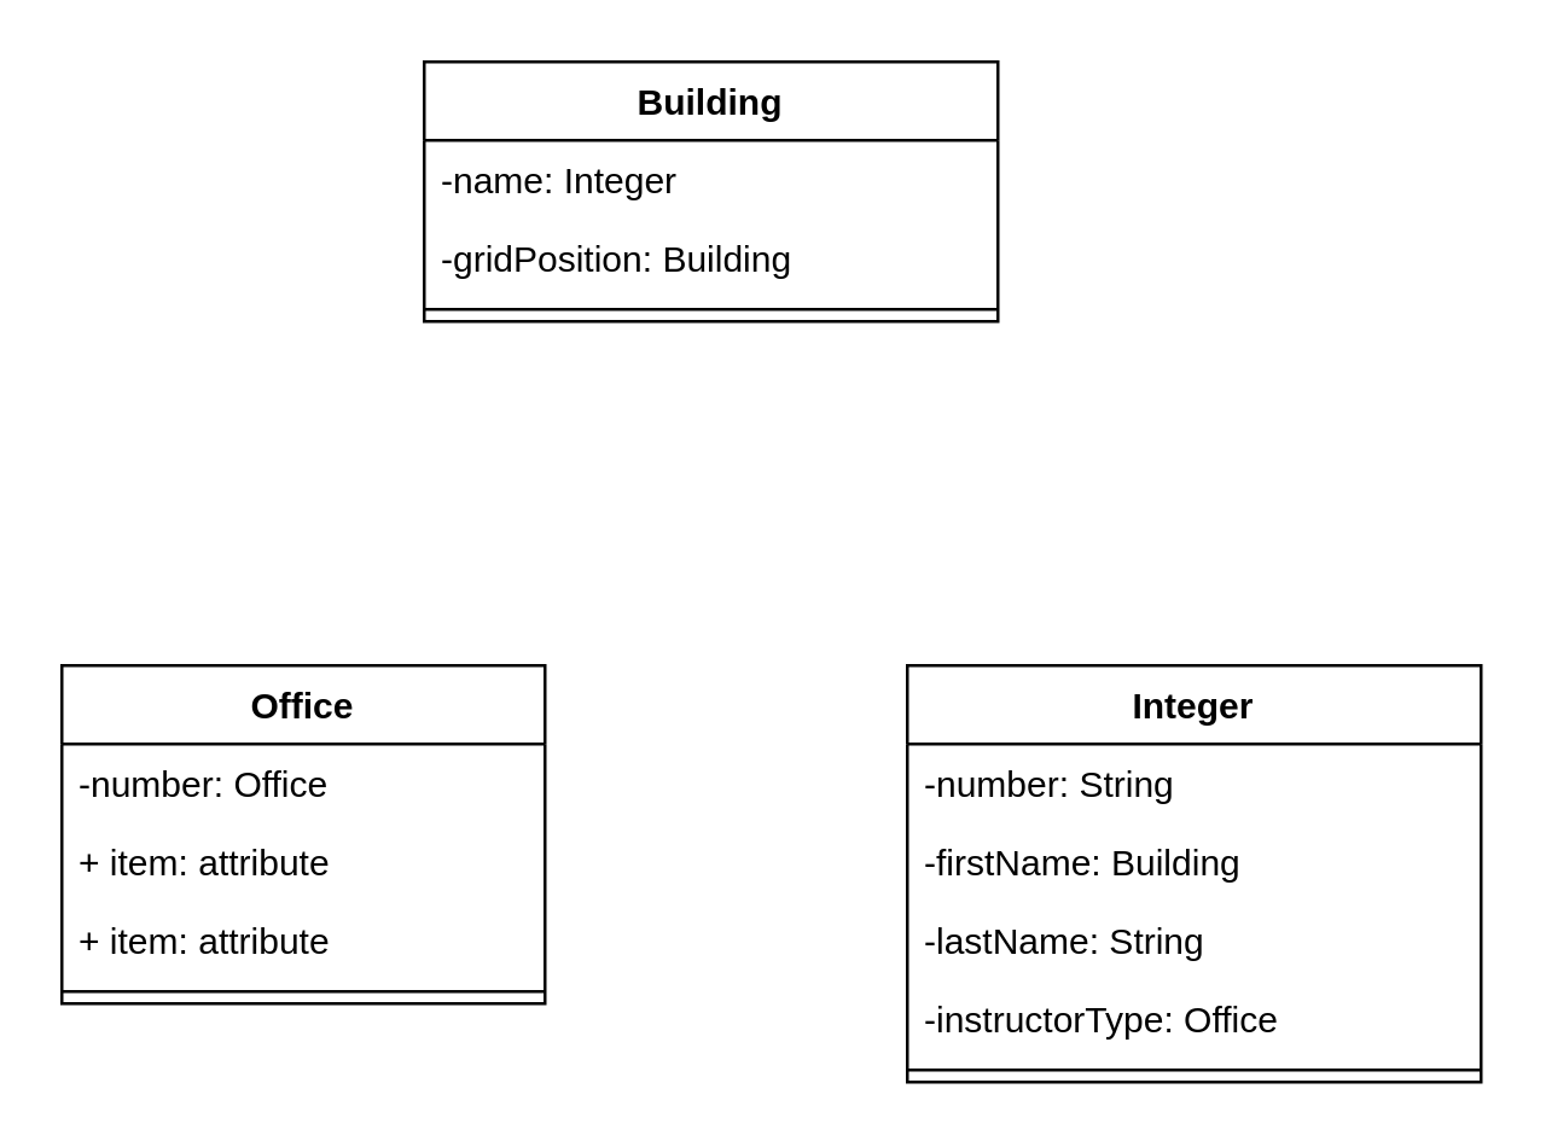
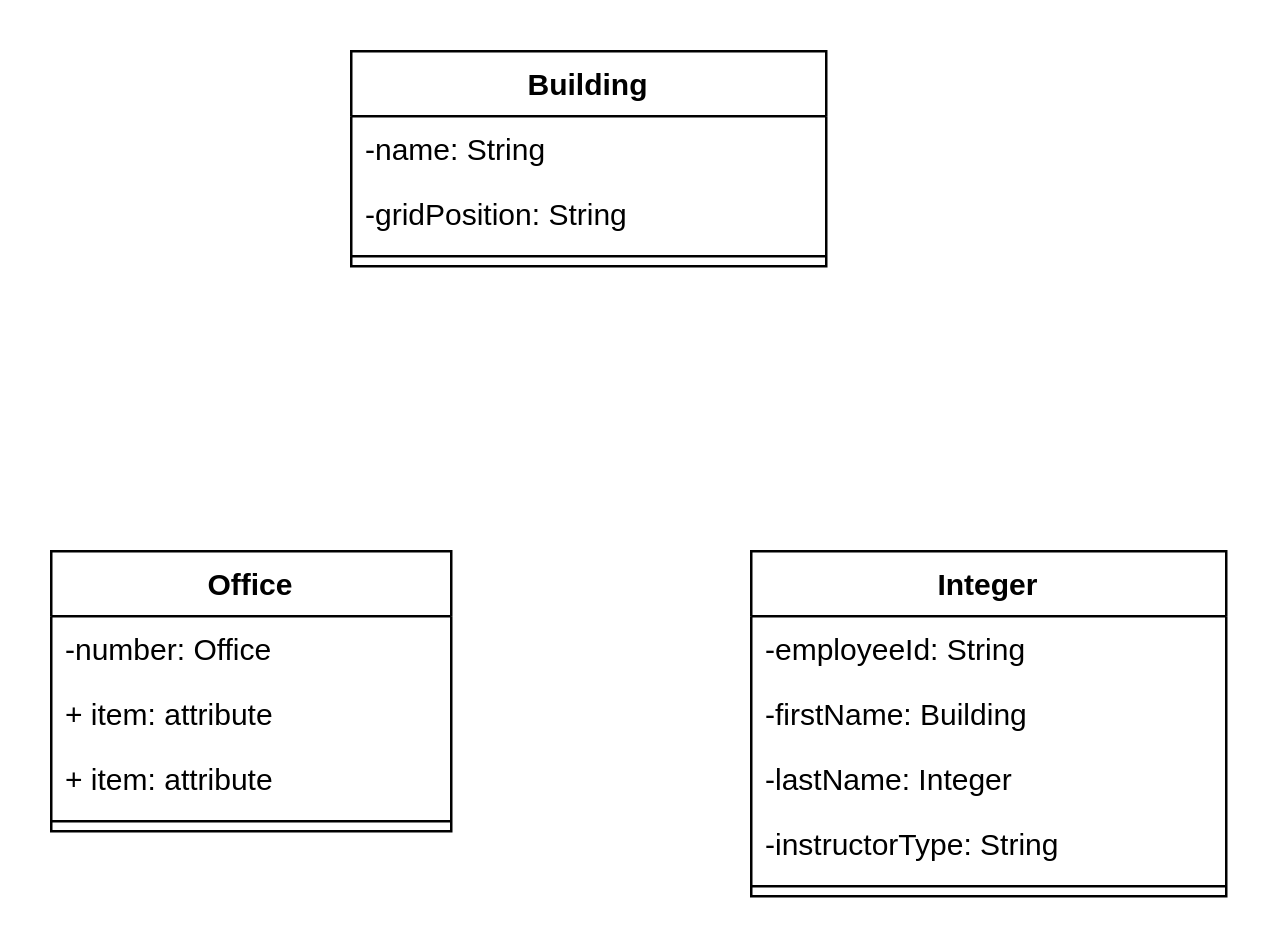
  <mxCell id="0" />
  <mxCell id="1" parent="0" />
  <mxCell id="2" value="Building" style="swimlane;fontStyle=1;align=center;verticalAlign=top;childLayout=stackLayout;horizontal=1;startSize=26;horizontalStack=0;resizeParent=1;resizeParentMax=0;resizeLast=0;collapsible=1;marginBottom=0;whiteSpace=wrap;html=1;" vertex="1" parent="1"><mxGeometry x="140" y="20" width="190" height="86" as="geometry" /></mxCell>
- <mxCell id="3" value="-name: Integer" style="text;strokeColor=none;fillColor=none;align=left;verticalAlign=top;spacingLeft=4;spacingRight=4;overflow=hidden;rotatable=0;points=[[0,0.5],[1,0.5]];portConstraint=eastwest;whiteSpace=wrap;html=1;" vertex="1" parent="2"><mxGeometry y="26" width="190" height="26" as="geometry" /></mxCell>
- <mxCell id="4" value="-gridPosition: Building" style="text;strokeColor=none;fillColor=none;align=left;verticalAlign=top;spacingLeft=4;spacingRight=4;overflow=hidden;rotatable=0;points=[[0,0.5],[1,0.5]];portConstraint=eastwest;whiteSpace=wrap;html=1;" vertex="1" parent="2"><mxGeometry y="52" width="190" height="26" as="geometry" /></mxCell>
+ <mxCell id="3" value="-name: String" style="text;strokeColor=none;fillColor=none;align=left;verticalAlign=top;spacingLeft=4;spacingRight=4;overflow=hidden;rotatable=0;points=[[0,0.5],[1,0.5]];portConstraint=eastwest;whiteSpace=wrap;html=1;" vertex="1" parent="2"><mxGeometry y="26" width="190" height="26" as="geometry" /></mxCell>
+ <mxCell id="4" value="-gridPosition: String" style="text;strokeColor=none;fillColor=none;align=left;verticalAlign=top;spacingLeft=4;spacingRight=4;overflow=hidden;rotatable=0;points=[[0,0.5],[1,0.5]];portConstraint=eastwest;whiteSpace=wrap;html=1;" vertex="1" parent="2"><mxGeometry y="52" width="190" height="26" as="geometry" /></mxCell>
  <mxCell id="5" value="" style="line;strokeWidth=1;fillColor=none;align=left;verticalAlign=middle;spacingTop=-1;spacingLeft=3;spacingRight=3;rotatable=0;labelPosition=right;points=[];portConstraint=eastwest;strokeColor=inherit;" vertex="1" parent="2"><mxGeometry y="78" width="190" height="8" as="geometry" /></mxCell>
  <mxCell id="6" value="Office" style="swimlane;fontStyle=1;align=center;verticalAlign=top;childLayout=stackLayout;horizontal=1;startSize=26;horizontalStack=0;resizeParent=1;resizeParentMax=0;resizeLast=0;collapsible=1;marginBottom=0;whiteSpace=wrap;html=1;" vertex="1" parent="1"><mxGeometry x="20" y="220" width="160" height="112" as="geometry" /></mxCell>
  <mxCell id="7" value="-number: Office" style="text;strokeColor=none;fillColor=none;align=left;verticalAlign=top;spacingLeft=4;spacingRight=4;overflow=hidden;rotatable=0;points=[[0,0.5],[1,0.5]];portConstraint=eastwest;whiteSpace=wrap;html=1;" vertex="1" parent="6"><mxGeometry y="26" width="160" height="26" as="geometry" /></mxCell>
  <mxCell id="8" value="+ item: attribute" style="text;strokeColor=none;fillColor=none;align=left;verticalAlign=top;spacingLeft=4;spacingRight=4;overflow=hidden;rotatable=0;points=[[0,0.5],[1,0.5]];portConstraint=eastwest;whiteSpace=wrap;html=1;" vertex="1" parent="6"><mxGeometry y="52" width="160" height="26" as="geometry" /></mxCell>
  <mxCell id="9" value="+ item: attribute" style="text;strokeColor=none;fillColor=none;align=left;verticalAlign=top;spacingLeft=4;spacingRight=4;overflow=hidden;rotatable=0;points=[[0,0.5],[1,0.5]];portConstraint=eastwest;whiteSpace=wrap;html=1;" vertex="1" parent="6"><mxGeometry y="78" width="160" height="26" as="geometry" /></mxCell>
  <mxCell id="10" value="" style="line;strokeWidth=1;fillColor=none;align=left;verticalAlign=middle;spacingTop=-1;spacingLeft=3;spacingRight=3;rotatable=0;labelPosition=right;points=[];portConstraint=eastwest;strokeColor=inherit;" vertex="1" parent="6"><mxGeometry y="104" width="160" height="8" as="geometry" /></mxCell>
  <mxCell id="11" value="Integer" style="swimlane;fontStyle=1;align=center;verticalAlign=top;childLayout=stackLayout;horizontal=1;startSize=26;horizontalStack=0;resizeParent=1;resizeParentMax=0;resizeLast=0;collapsible=1;marginBottom=0;whiteSpace=wrap;html=1;" vertex="1" parent="1"><mxGeometry x="300" y="220" width="190" height="138" as="geometry" /></mxCell>
- <mxCell id="12" value="-number: String" style="text;strokeColor=none;fillColor=none;align=left;verticalAlign=top;spacingLeft=4;spacingRight=4;overflow=hidden;rotatable=0;points=[[0,0.5],[1,0.5]];portConstraint=eastwest;whiteSpace=wrap;html=1;" vertex="1" parent="11"><mxGeometry y="26" width="190" height="26" as="geometry" /></mxCell>
+ <mxCell id="12" value="-employeeId: String" style="text;strokeColor=none;fillColor=none;align=left;verticalAlign=top;spacingLeft=4;spacingRight=4;overflow=hidden;rotatable=0;points=[[0,0.5],[1,0.5]];portConstraint=eastwest;whiteSpace=wrap;html=1;" vertex="1" parent="11"><mxGeometry y="26" width="190" height="26" as="geometry" /></mxCell>
  <mxCell id="13" value="-firstName: Building" style="text;strokeColor=none;fillColor=none;align=left;verticalAlign=top;spacingLeft=4;spacingRight=4;overflow=hidden;rotatable=0;points=[[0,0.5],[1,0.5]];portConstraint=eastwest;whiteSpace=wrap;html=1;" vertex="1" parent="11"><mxGeometry y="52" width="190" height="26" as="geometry" /></mxCell>
- <mxCell id="14" value="-lastName: String" style="text;strokeColor=none;fillColor=none;align=left;verticalAlign=top;spacingLeft=4;spacingRight=4;overflow=hidden;rotatable=0;points=[[0,0.5],[1,0.5]];portConstraint=eastwest;whiteSpace=wrap;html=1;" vertex="1" parent="11"><mxGeometry y="78" width="190" height="26" as="geometry" /></mxCell>
- <mxCell id="15" value="-instructorType: Office" style="text;strokeColor=none;fillColor=none;align=left;verticalAlign=top;spacingLeft=4;spacingRight=4;overflow=hidden;rotatable=0;points=[[0,0.5],[1,0.5]];portConstraint=eastwest;whiteSpace=wrap;html=1;" vertex="1" parent="11"><mxGeometry y="104" width="190" height="26" as="geometry" /></mxCell>
+ <mxCell id="14" value="-lastName: Integer" style="text;strokeColor=none;fillColor=none;align=left;verticalAlign=top;spacingLeft=4;spacingRight=4;overflow=hidden;rotatable=0;points=[[0,0.5],[1,0.5]];portConstraint=eastwest;whiteSpace=wrap;html=1;" vertex="1" parent="11"><mxGeometry y="78" width="190" height="26" as="geometry" /></mxCell>
+ <mxCell id="15" value="-instructorType: String" style="text;strokeColor=none;fillColor=none;align=left;verticalAlign=top;spacingLeft=4;spacingRight=4;overflow=hidden;rotatable=0;points=[[0,0.5],[1,0.5]];portConstraint=eastwest;whiteSpace=wrap;html=1;" vertex="1" parent="11"><mxGeometry y="104" width="190" height="26" as="geometry" /></mxCell>
  <mxCell id="16" value="" style="line;strokeWidth=1;fillColor=none;align=left;verticalAlign=middle;spacingTop=-1;spacingLeft=3;spacingRight=3;rotatable=0;labelPosition=right;points=[];portConstraint=eastwest;strokeColor=inherit;" vertex="1" parent="11"><mxGeometry y="130" width="190" height="8" as="geometry" /></mxCell>
